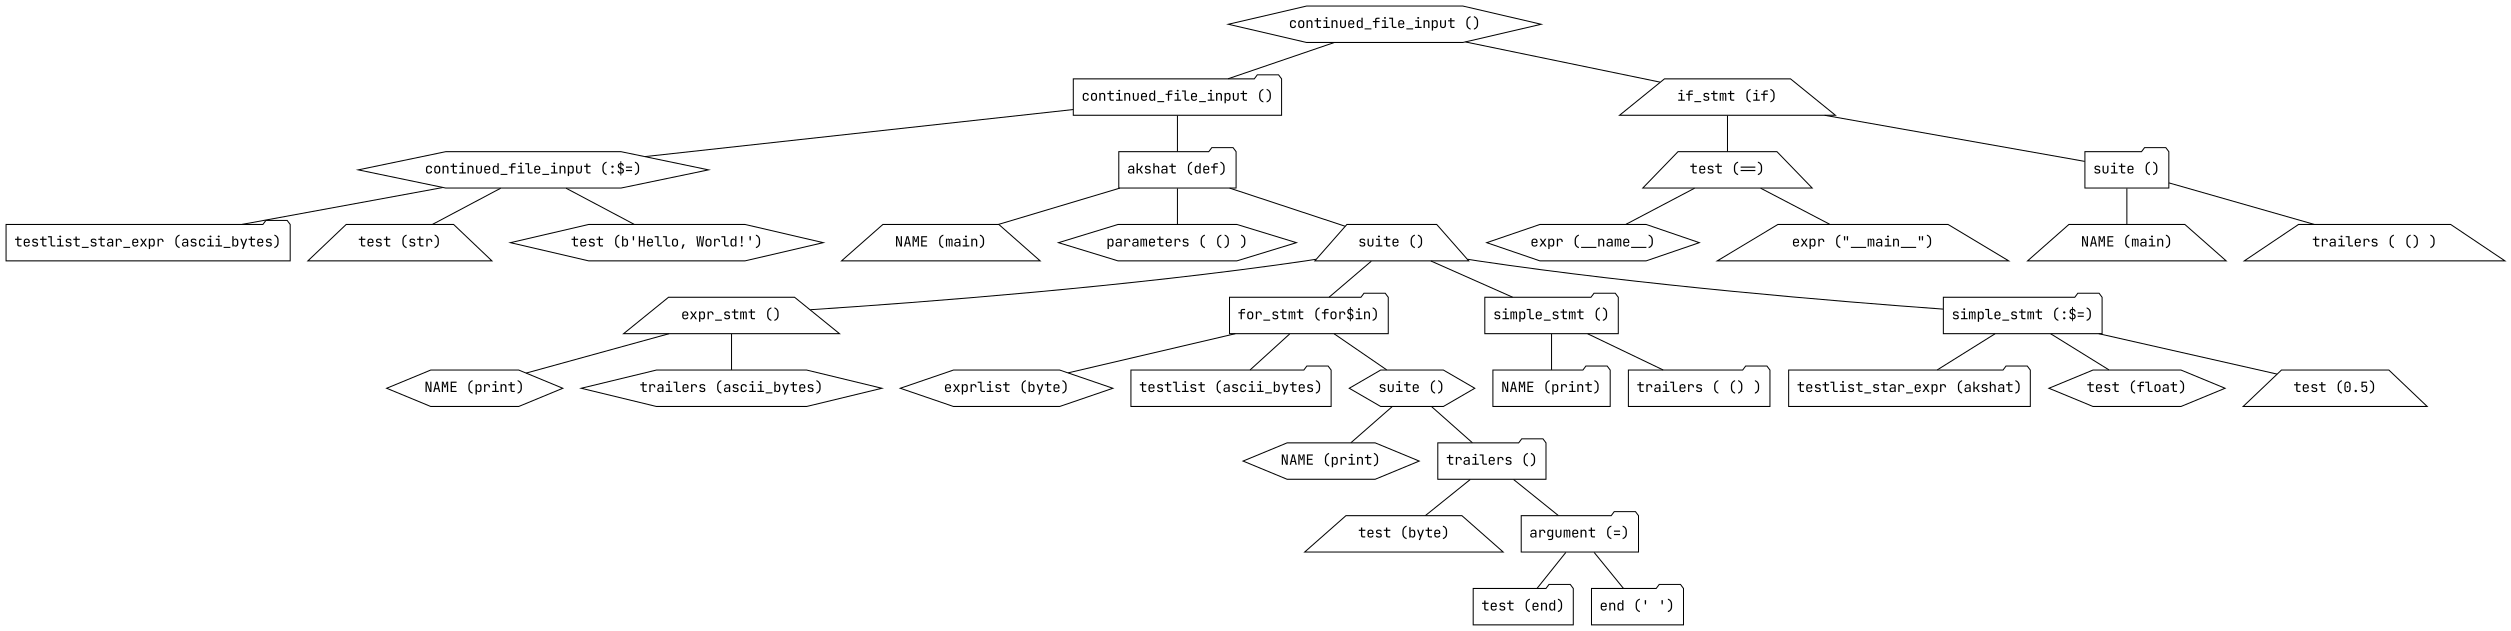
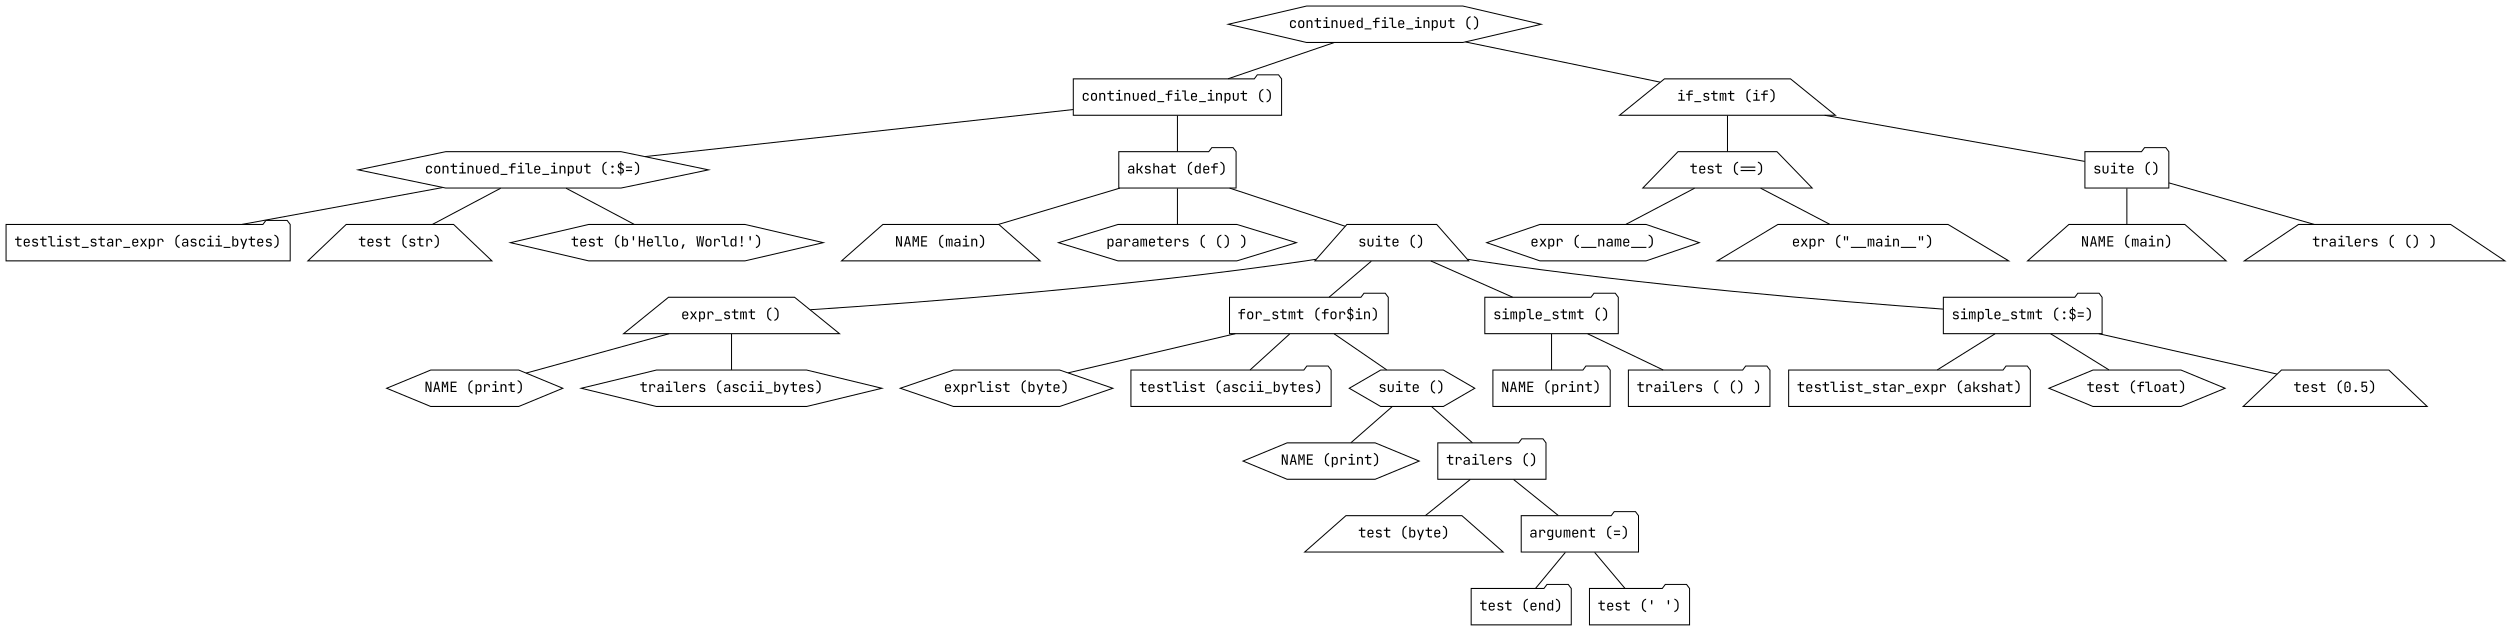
  graph {
    fontname="JetBrains Mono"
    node [fontname="JetBrains Mono" shape=folder]
    edge [fontname="JetBrains Mono"]
    n1 [label="continued_file_input ()" shape=hexagon]
    n2 [label="continued_file_input ()"]
    n3 [label="if_stmt (if)" shape=trapezium]
    n4 [label="continued_file_input (:$=)" shape=hexagon]
    n5 [label="akshat (def)"]
    n6 [label="test (==)" shape=trapezium]
    n7 [label="suite ()"]
    n8 [label="testlist_star_expr (ascii_bytes)"]
    n9 [label="test (str)" shape=trapezium]
    n10 [label="test (b'Hello, World!')" shape=hexagon]
    n11 [label="NAME (main)" shape=trapezium]
    n12 [label="parameters ( () )" shape=hexagon]
    n13 [label="suite ()" shape=trapezium]
    n14 [label="expr_stmt ()" shape=trapezium]
    n15 [label="for_stmt (for$in)"]
    n16 [label="simple_stmt ()"]
    n17 [label="simple_stmt (:$=)"]
    n18 [label="NAME (print)" shape=hexagon]
    n19 [label="trailers (ascii_bytes)" shape=hexagon]
    n20 [label="exprlist (byte)" shape=hexagon]
    n21 [label="testlist (ascii_bytes)"]
    n22 [label="suite ()" shape=hexagon]
    n23 [label="NAME (print)"]
    n24 [label="trailers ( () )"]
    n25 [label="testlist_star_expr (akshat)"]
    n26 [label="test (float)" shape=hexagon]
    n27 [label="test (0.5)" shape=trapezium]
    n28 [label="NAME (print)" shape=hexagon]
    n29 [label="trailers ()"]
    n30 [label="test (byte)" shape=trapezium]
    n31 [label="argument (=)"]
    n32 [label="test (end)"]
-   n33 [label="end (' ')"]
+   n33 [label="test (' ')"]
    n34 [label="expr (__name__)" shape=hexagon]
    n35 [label="expr (&quot;__main__&quot;)" shape=trapezium]
    n36 [label="NAME (main)" shape=trapezium]
    n37 [label="trailers ( () )" shape=trapezium]
    n1 -- n2
    n1 -- n3
    n2 -- n4
    n2 -- n5
    n3 -- n6
    n3 -- n7
    n4 -- n8
    n4 -- n9
    n4 -- n10
    n5 -- n11
    n5 -- n12
    n5 -- n13
    n6 -- n34
    n6 -- n35
    n7 -- n36
    n7 -- n37
    n13 -- n14
    n13 -- n15
    n13 -- n16
    n13 -- n17
    n14 -- n18
    n14 -- n19
    n15 -- n20
    n15 -- n21
    n15 -- n22
    n16 -- n23
    n16 -- n24
    n17 -- n25
    n17 -- n26
    n17 -- n27
    n22 -- n28
    n22 -- n29
    n29 -- n30
    n29 -- n31
    n31 -- n32
    n31 -- n33
  }
